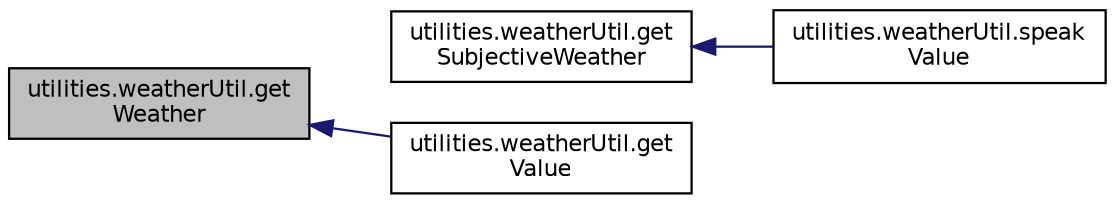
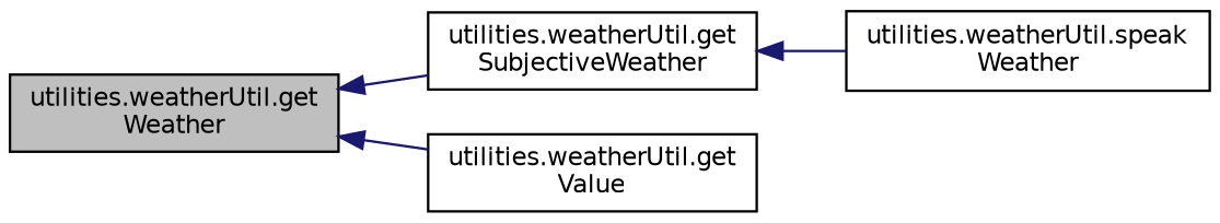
  digraph {
    rankdir=LR
    node [color=black fillcolor=white fontname=Helvetica fontsize=10 shape=record style=filled]
    edge [color=midnightblue dir=back fontname=Helvetica fontsize=10 labelfontname=Helvetica labelfontsize=10 style=solid]
    n1 [fillcolor=grey75 fontcolor=black height=0.2 label="utilities.weatherUtil.get\lWeather" width=0.4]
    n2 [height=0.2 label="utilities.weatherUtil.get\lSubjectiveWeather" width=0.4]
    n3 [height=0.2 label="utilities.weatherUtil.get\lValue" width=0.4]
-   n4 [height=0.2 label="utilities.weatherUtil.speak\lValue" width=0.4]
+   n4 [height=0.2 label="utilities.weatherUtil.speak\lWeather" width=0.4]
+   n1 -> n2
    n1 -> n3
    n2 -> n4
  }
